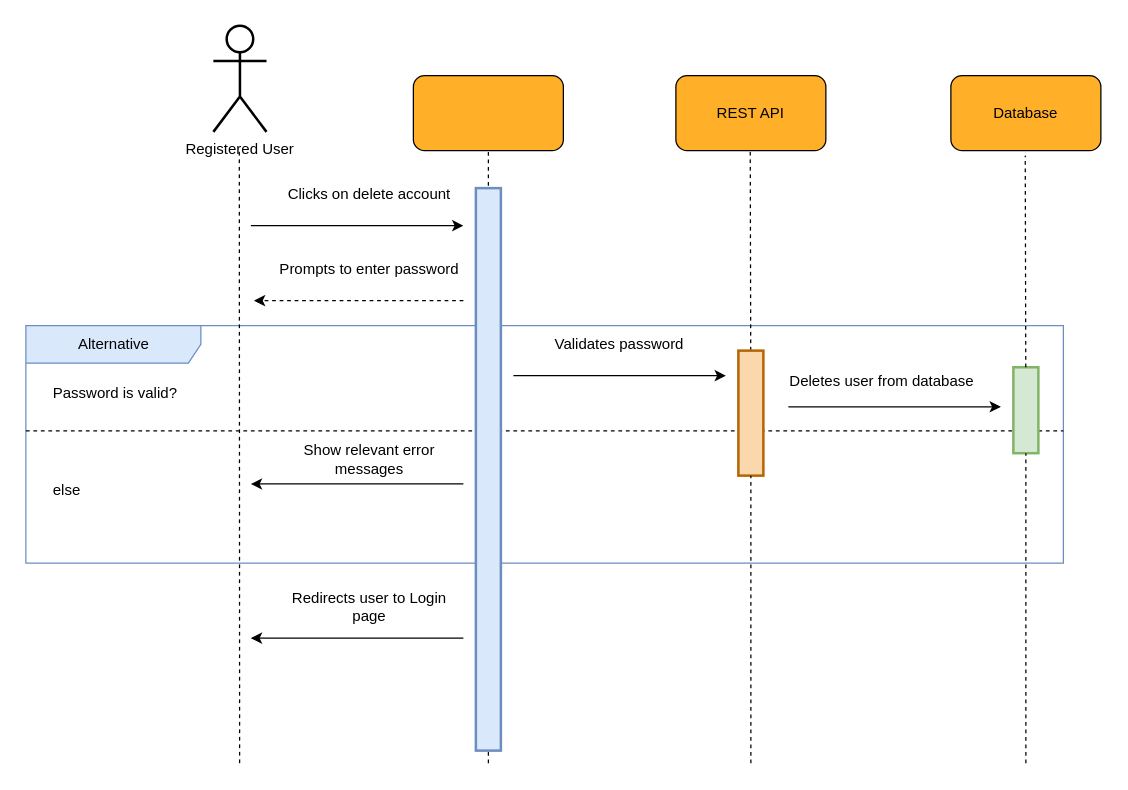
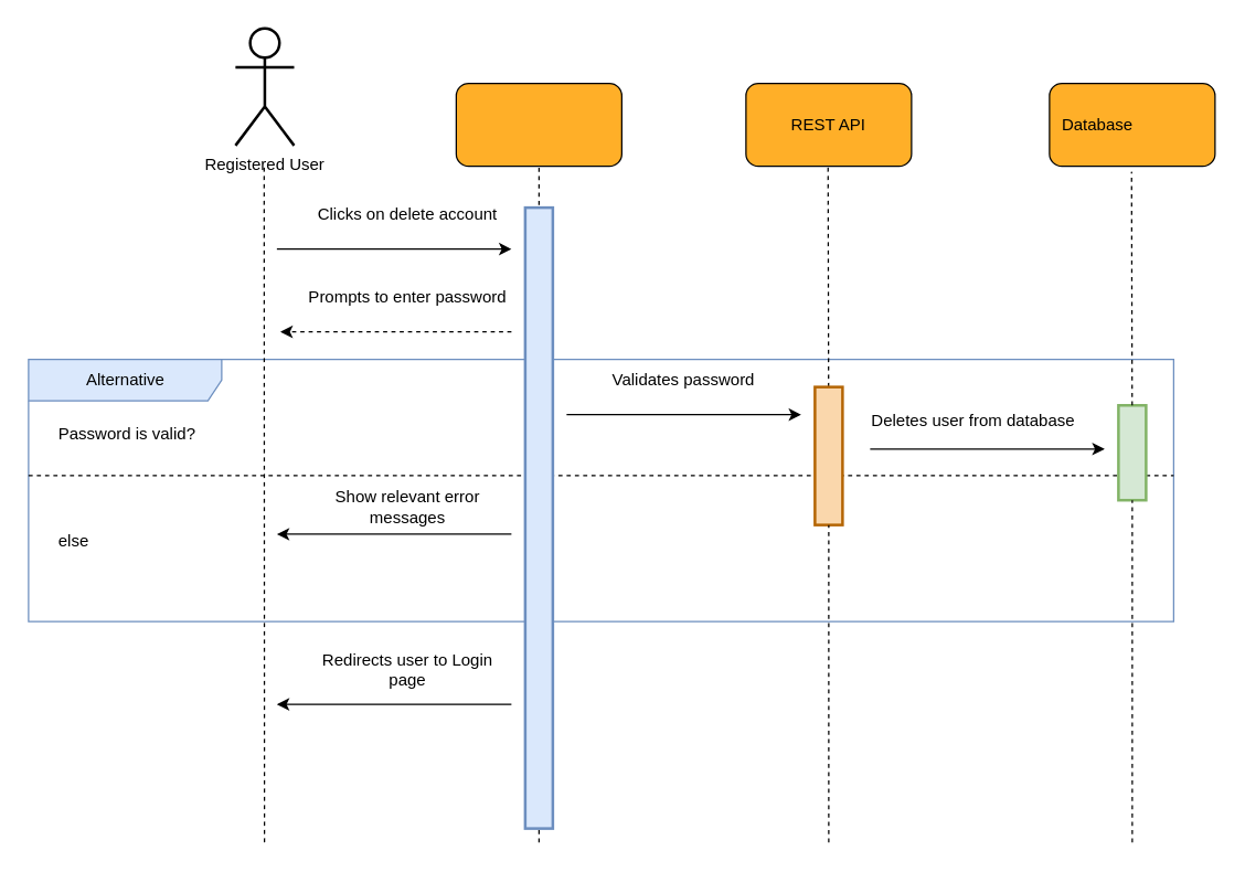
  <mxCell id="0" />
  <mxCell id="1" parent="0" />
  <mxCell id="2" value="Alternative" style="shape=umlFrame;tabWidth=110;tabHeight=30;tabPosition=left;html=1;boundedLbl=1;labelInHeader=1;width=140;height=30;fillColor=#dae8fc;fontSize=12;strokeWidth=1;strokeColor=#6c8ebf;" vertex="1" parent="1"><mxGeometry x="20" y="260" width="830" height="190" as="geometry" /></mxCell>
  <mxCell id="3" value="Password is valid?" style="text;fillColor=none;fontSize=12;" vertex="1" parent="2"><mxGeometry width="100" height="20" relative="1" as="geometry"><mxPoint x="20" y="40" as="offset" /></mxGeometry></mxCell>
  <mxCell id="4" value="else" style="line;strokeWidth=1;dashed=1;labelPosition=center;verticalLabelPosition=bottom;align=left;verticalAlign=top;spacingLeft=20;spacingTop=15;fillColor=none;fontSize=12;" vertex="1" parent="2"><mxGeometry y="65.769" width="830" height="36.831" as="geometry" /></mxCell>
  <mxCell id="5" value="" style="endArrow=classic;html=1;rounded=0;strokeWidth=1;jumpSize=6;fontSize=12;" edge="1" parent="2"><mxGeometry width="50" height="50" relative="1" as="geometry"><mxPoint x="610" y="64.98" as="sourcePoint" /><mxPoint x="780" y="64.98" as="targetPoint" /></mxGeometry></mxCell>
  <mxCell id="6" value="&lt;span style=&quot;background-color: rgb(255 , 255 , 255) ; font-size: 12px&quot;&gt;Deletes user from database&lt;/span&gt;" style="text;html=1;strokeColor=none;fillColor=none;align=center;verticalAlign=middle;whiteSpace=wrap;rounded=0;fontSize=12;" vertex="1" parent="2"><mxGeometry x="610" y="33.313" width="150" height="23.75" as="geometry" /></mxCell>
  <mxCell id="7" value="&lt;span style=&quot;background-color: rgb(255, 255, 255); font-size: 12px;&quot;&gt;Show relevant error messages&lt;/span&gt;" style="text;html=1;strokeColor=none;fillColor=none;align=center;verticalAlign=middle;whiteSpace=wrap;rounded=0;fontSize=12;" vertex="1" parent="2"><mxGeometry x="200" y="95" width="150" height="23.75" as="geometry" /></mxCell>
  <mxCell id="8" value="" style="endArrow=classic;html=1;rounded=0;strokeWidth=1;jumpSize=6;fontSize=12;" edge="1" parent="2"><mxGeometry width="50" height="50" relative="1" as="geometry"><mxPoint x="350" y="126.667" as="sourcePoint" /><mxPoint x="180" y="126.667" as="targetPoint" /></mxGeometry></mxCell>
  <mxCell id="9" value="" style="rounded=0;whiteSpace=wrap;html=1;fontSize=12;strokeWidth=2;fillColor=#d5e8d4;strokeColor=#82b366;" vertex="1" parent="2"><mxGeometry x="790" y="33.31" width="20" height="68.75" as="geometry" /></mxCell>
  <mxCell id="10" value="" style="group;fontSize=12;" vertex="1" connectable="0" parent="1"><mxGeometry x="330" y="60" width="120" height="60" as="geometry" /></mxCell>
  <mxCell id="11" value="" style="rounded=1;whiteSpace=wrap;html=1;fillColor=#FFAF28;fontSize=12;" vertex="1" parent="10"><mxGeometry width="120" height="60" as="geometry" /></mxCell>
  <mxCell id="12" value="" style="group;fontSize=12;" vertex="1" connectable="0" parent="1"><mxGeometry x="540" y="60" width="120" height="60" as="geometry" /></mxCell>
  <mxCell id="13" value="" style="rounded=1;whiteSpace=wrap;html=1;fillColor=#FFAF28;fontSize=12;" vertex="1" parent="12"><mxGeometry width="120" height="60" as="geometry" /></mxCell>
  <mxCell id="14" value="&lt;font style=&quot;font-size: 12px;&quot;&gt;REST API&lt;/font&gt;" style="text;html=1;strokeColor=none;fillColor=none;align=center;verticalAlign=middle;whiteSpace=wrap;rounded=0;fontSize=12;" vertex="1" parent="12"><mxGeometry x="30" y="15" width="60" height="30" as="geometry" /></mxCell>
  <mxCell id="15" value="" style="endArrow=none;dashed=1;html=1;rounded=0;entryX=0.5;entryY=1;entryDx=0;entryDy=0;jumpSize=6;strokeWidth=1;fontSize=12;" edge="1" parent="1" target="11"><mxGeometry width="50" height="50" relative="1" as="geometry"><mxPoint x="390" y="610" as="sourcePoint" /><mxPoint x="540" y="170" as="targetPoint" /></mxGeometry></mxCell>
  <mxCell id="16" value="" style="endArrow=none;dashed=1;html=1;rounded=0;entryX=0.5;entryY=1;entryDx=0;entryDy=0;jumpSize=6;strokeWidth=1;startArrow=none;fontSize=12;" edge="1" parent="1" source="24"><mxGeometry width="50" height="50" relative="1" as="geometry"><mxPoint x="599.5" y="502" as="sourcePoint" /><mxPoint x="599.5" y="120" as="targetPoint" /></mxGeometry></mxCell>
  <mxCell id="17" value="Registered User" style="shape=umlActor;verticalLabelPosition=bottom;verticalAlign=top;html=1;outlineConnect=0;rounded=1;strokeWidth=2;fontSize=12;" vertex="1" parent="1"><mxGeometry x="170" y="20" width="42.5" height="85" as="geometry" /></mxCell>
  <mxCell id="18" value="" style="endArrow=none;dashed=1;html=1;rounded=0;entryX=0.5;entryY=1;entryDx=0;entryDy=0;jumpSize=6;strokeWidth=1;fontSize=12;" edge="1" parent="1"><mxGeometry width="50" height="50" relative="1" as="geometry"><mxPoint x="191" y="610" as="sourcePoint" /><mxPoint x="190.75" y="120" as="targetPoint" /></mxGeometry></mxCell>
  <mxCell id="19" value="" style="endArrow=classic;html=1;rounded=0;strokeWidth=1;jumpSize=6;fontSize=12;" edge="1" parent="1"><mxGeometry width="50" height="50" relative="1" as="geometry"><mxPoint x="200" y="180" as="sourcePoint" /><mxPoint x="370" y="180" as="targetPoint" /></mxGeometry></mxCell>
  <mxCell id="20" value="&lt;span style=&quot;background-color: rgb(255 , 255 , 255) ; font-size: 12px&quot;&gt;Clicks on delete account&lt;/span&gt;" style="text;html=1;strokeColor=none;fillColor=none;align=center;verticalAlign=middle;whiteSpace=wrap;rounded=0;fontSize=12;" vertex="1" parent="1"><mxGeometry x="220" y="140" width="150" height="30" as="geometry" /></mxCell>
  <mxCell id="21" value="" style="endArrow=classic;html=1;rounded=0;strokeWidth=1;jumpSize=6;dashed=1;fontSize=12;" edge="1" parent="1"><mxGeometry width="50" height="50" relative="1" as="geometry"><mxPoint x="370" y="240" as="sourcePoint" /><mxPoint x="202.5" y="240" as="targetPoint" /></mxGeometry></mxCell>
  <mxCell id="22" value="&lt;span style=&quot;background-color: rgb(255 , 255 , 255) ; font-size: 12px&quot;&gt;Prompts to enter password&lt;/span&gt;" style="text;html=1;strokeColor=none;fillColor=none;align=center;verticalAlign=middle;whiteSpace=wrap;rounded=0;fontSize=12;" vertex="1" parent="1"><mxGeometry x="220" y="200" width="150" height="30" as="geometry" /></mxCell>
  <mxCell id="23" value="" style="rounded=0;whiteSpace=wrap;html=1;fontSize=12;strokeWidth=2;fillColor=#dae8fc;strokeColor=#6c8ebf;" vertex="1" parent="1"><mxGeometry x="380" y="150" width="20" height="450" as="geometry" /></mxCell>
  <mxCell id="24" value="" style="rounded=0;whiteSpace=wrap;html=1;fontSize=12;strokeWidth=2;fillColor=#fad7ac;strokeColor=#b46504;" vertex="1" parent="1"><mxGeometry x="590" y="280" width="20" height="100" as="geometry" /></mxCell>
  <mxCell id="25" value="" style="endArrow=none;dashed=1;html=1;rounded=0;entryX=0.5;entryY=1;entryDx=0;entryDy=0;jumpSize=6;strokeWidth=1;fontSize=12;" edge="1" parent="1" target="24"><mxGeometry width="50" height="50" relative="1" as="geometry"><mxPoint x="600" y="610" as="sourcePoint" /><mxPoint x="599.5" y="120" as="targetPoint" /></mxGeometry></mxCell>
  <mxCell id="26" value="" style="group;fontSize=12;" vertex="1" connectable="0" parent="1"><mxGeometry x="760" y="60" width="120" height="60" as="geometry" /></mxCell>
  <mxCell id="27" value="" style="rounded=1;whiteSpace=wrap;html=1;fillColor=#FFAF28;fontSize=12;" vertex="1" parent="26"><mxGeometry width="120" height="60" as="geometry" /></mxCell>
- <mxCell id="28" value="&lt;font style=&quot;font-size: 12px&quot;&gt;Database&lt;/font&gt;" style="text;html=1;strokeColor=none;fillColor=none;align=center;verticalAlign=middle;whiteSpace=wrap;rounded=0;fontSize=12;" vertex="1" parent="26"><mxGeometry x="30" y="15" width="60" height="30" as="geometry" /></mxCell>
+ <mxCell id="28" value="&lt;font style=&quot;font-size: 12px&quot;&gt;Database&lt;/font&gt;" style="text;html=1;strokeColor=none;fillColor=none;align=center;verticalAlign=middle;whiteSpace=wrap;rounded=0;fontSize=12;" vertex="1" parent="26"><mxGeometry x="5" y="15" width="60" height="30" as="geometry" /></mxCell>
  <mxCell id="29" value="" style="endArrow=none;dashed=1;html=1;rounded=0;entryX=0.5;entryY=1;entryDx=0;entryDy=0;jumpSize=6;strokeWidth=1;fontSize=12;startArrow=none;" edge="1" parent="1" source="9"><mxGeometry width="50" height="50" relative="1" as="geometry"><mxPoint x="820" y="610" as="sourcePoint" /><mxPoint x="819.5" y="124" as="targetPoint" /></mxGeometry></mxCell>
  <mxCell id="30" value="" style="endArrow=classic;html=1;rounded=0;strokeWidth=1;jumpSize=6;fontSize=12;" edge="1" parent="1"><mxGeometry width="50" height="50" relative="1" as="geometry"><mxPoint x="410" y="300" as="sourcePoint" /><mxPoint x="580" y="300" as="targetPoint" /></mxGeometry></mxCell>
  <mxCell id="31" value="&lt;span style=&quot;background-color: rgb(255 , 255 , 255)&quot;&gt;Validates password&lt;/span&gt;" style="text;html=1;strokeColor=none;fillColor=none;align=center;verticalAlign=middle;whiteSpace=wrap;rounded=0;fontSize=12;" vertex="1" parent="1"><mxGeometry x="420" y="260" width="150" height="30" as="geometry" /></mxCell>
  <mxCell id="32" value="" style="endArrow=classic;html=1;rounded=0;strokeWidth=1;jumpSize=6;fontSize=12;" edge="1" parent="1"><mxGeometry width="50" height="50" relative="1" as="geometry"><mxPoint x="370" y="510" as="sourcePoint" /><mxPoint x="200" y="510" as="targetPoint" /></mxGeometry></mxCell>
  <mxCell id="33" value="&lt;span style=&quot;background-color: rgb(255 , 255 , 255) ; font-size: 12px&quot;&gt;Redirects user to Login page&lt;/span&gt;" style="text;html=1;strokeColor=none;fillColor=none;align=center;verticalAlign=middle;whiteSpace=wrap;rounded=0;fontSize=12;" vertex="1" parent="1"><mxGeometry x="220" y="470" width="150" height="30" as="geometry" /></mxCell>
  <mxCell id="34" value="" style="endArrow=none;dashed=1;html=1;rounded=0;entryX=0.5;entryY=1;entryDx=0;entryDy=0;jumpSize=6;strokeWidth=1;fontSize=12;" edge="1" parent="1" target="9"><mxGeometry width="50" height="50" relative="1" as="geometry"><mxPoint x="820" y="610" as="sourcePoint" /><mxPoint x="819.5" y="124" as="targetPoint" /></mxGeometry></mxCell>
